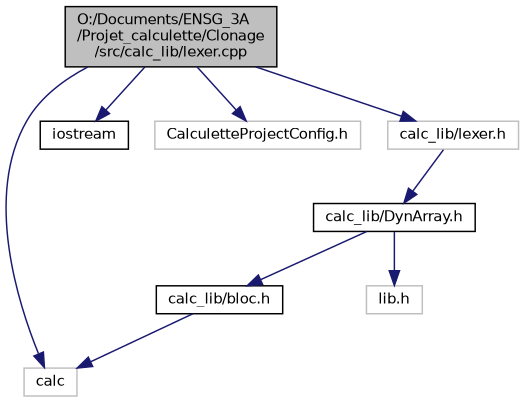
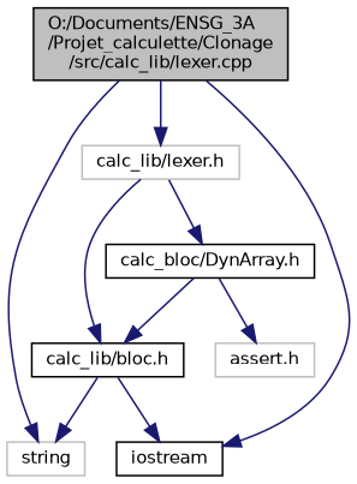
  digraph {
    node [color=black fillcolor=white fontname=Helvetica fontsize=10 shape=record style=filled]
    edge [color=midnightblue fontname=Helvetica fontsize=10 labelfontname=Helvetica labelfontsize=10 style=solid]
    n1 [fillcolor=grey75 fontcolor=black height=0.2 label="O:/Documents/ENSG_3A\l/Projet_calculette/Clonage\l/src/calc_lib/lexer.cpp" width=0.4]
-   n2 [color=grey75 height=0.2 label=calc width=0.4]
+   n2 [color=grey75 height=0.2 label=string width=0.4]
    n3 [height=0.2 label=iostream width=0.4]
-   n4 [color=grey75 height=0.2 label="CalculetteProjectConfig.h" width=0.4]
    n5 [color=grey75 height=0.2 label="calc_lib/lexer.h" width=0.4]
    n6 [height=0.2 label="calc_lib/bloc.h" width=0.4]
-   n7 [height=0.2 label="calc_lib/DynArray.h" width=0.4]
-   n8 [color=grey75 height=0.2 label="lib.h" width=0.4]
+   n7 [height=0.2 label="calc_bloc/DynArray.h" width=0.4]
+   n8 [color=grey75 height=0.2 label="assert.h" width=0.4]
    n1 -> n2
    n1 -> n3
-   n1 -> n4
    n1 -> n5
+   n5 -> n6
    n5 -> n7
    n6 -> n2
+   n6 -> n3
    n7 -> n6
    n7 -> n8
  }
